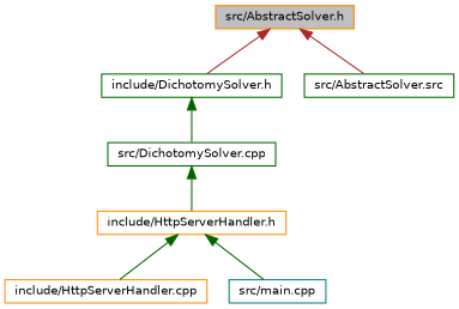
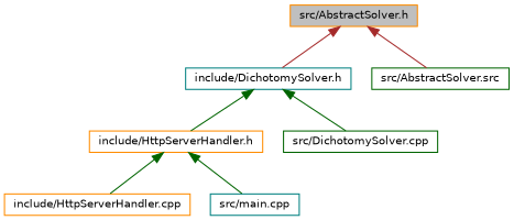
  digraph {
    node [color=darkorange fillcolor=white fontname=Helvetica fontsize=10 shape=record style=filled]
    edge [color=darkgreen dir=back fontname=Helvetica fontsize=10 labelfontname=Helvetica labelfontsize=10 style=solid]
    n1 [fillcolor=grey75 fontcolor=black height=0.2 label="src/AbstractSolver.h" width=0.4]
-   n2 [color=darkgreen height=0.2 label="include/DichotomySolver.h" width=0.4]
+   n2 [color=teal height=0.2 label="include/DichotomySolver.h" width=0.4]
    n3 [color=darkgreen height=0.2 label="src/AbstractSolver.src" width=0.4]
    n4 [height=0.2 label="include/HttpServerHandler.h" width=0.4]
    n5 [color=darkgreen height=0.2 label="src/DichotomySolver.cpp" width=0.4]
    n6 [height=0.2 label="include/HttpServerHandler.cpp" width=0.4]
    n7 [color=teal height=0.2 label="src/main.cpp" width=0.4]
    n1 -> n2 [color=brown]
    n1 -> n3 [color=brown]
-   n5 -> n4
+   n2 -> n4
    n2 -> n5
    n4 -> n6
    n4 -> n7
  }
